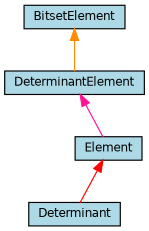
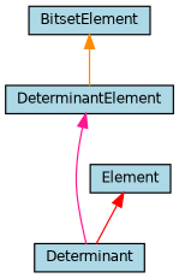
  digraph {
    fontname="DejaVu Sans"
    node [color=black fillcolor=lightblue fontname="DejaVu Sans" fontsize=10 shape=record style=filled]
    edge [dir=back fontname="DejaVu Sans" fontsize=10 labelfontname=Helvetica labelfontsize=10 style=solid]
    n1 [fontcolor=black height=0.2 label=BitsetElement width=0.4]
    n2 [height=0.2 label=DeterminantElement width=0.4]
    n3 [height=0.2 label=Determinant width=0.4]
    n4 [height=0.2 label=Element width=0.4]
    n1 -> n2 [color=darkorange]
-   n2 -> n4 [color=deeppink]
+   n2 -> n3 [color=deeppink]
    n4 -> n3 [color=red]
  }
